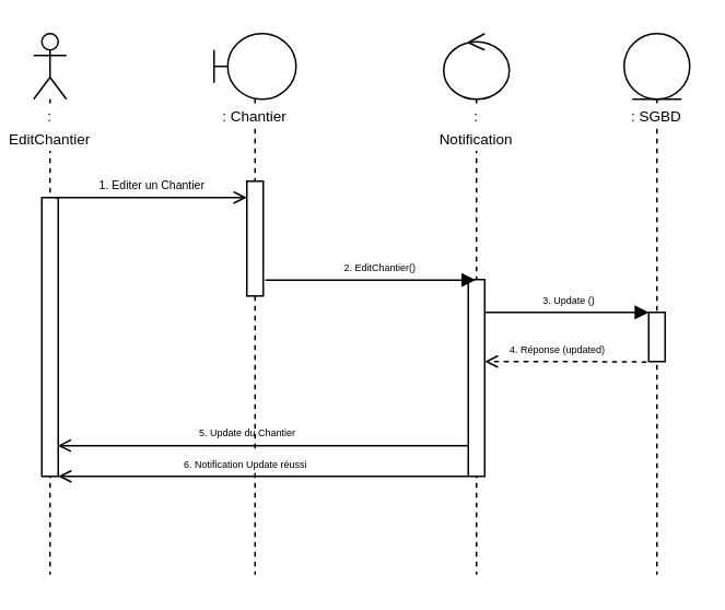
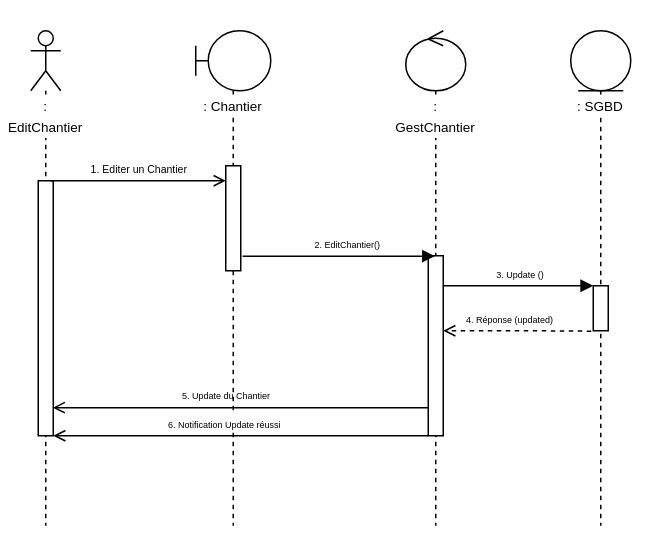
  <mxCell id="0" />
  <mxCell id="1" parent="0" />
  <mxCell id="2" value="&lt;span style=&quot;font-size: 6px&quot;&gt;5. Update du Chantier&amp;nbsp;&lt;/span&gt;" style="html=1;verticalAlign=bottom;endArrow=open;endFill=0;entryX=0.967;entryY=0.89;entryDx=0;entryDy=0;entryPerimeter=0;" parent="1" source="8" target="4" edge="1"><mxGeometry x="0.088" width="80" relative="1" as="geometry"><mxPoint x="149.9" y="314.1" as="sourcePoint" /><mxPoint x="40" y="314" as="targetPoint" /><mxPoint as="offset" /></mxGeometry></mxCell>
  <mxCell id="3" value="&lt;font style=&quot;font-size: 9px&quot;&gt;: EditChantier&lt;/font&gt;" style="shape=umlLifeline;participant=umlActor;perimeter=lifelinePerimeter;whiteSpace=wrap;html=1;container=1;collapsible=0;recursiveResize=0;verticalAlign=top;spacingTop=36;labelBackgroundColor=#ffffff;outlineConnect=0;" parent="1" vertex="1"><mxGeometry x="20" y="20" width="20" height="330" as="geometry" /></mxCell>
  <mxCell id="4" value="" style="html=1;points=[];perimeter=orthogonalPerimeter;" parent="3" vertex="1"><mxGeometry x="5" y="100" width="10" height="170" as="geometry" /></mxCell>
  <mxCell id="5" value="&lt;font style=&quot;font-size: 9px&quot;&gt;: Chantier&lt;/font&gt;" style="shape=umlLifeline;participant=umlBoundary;perimeter=lifelinePerimeter;whiteSpace=wrap;html=1;container=1;collapsible=0;recursiveResize=0;verticalAlign=top;spacingTop=36;labelBackgroundColor=#ffffff;outlineConnect=0;" parent="1" vertex="1"><mxGeometry x="130" y="20" width="50" height="330" as="geometry" /></mxCell>
  <mxCell id="6" value="" style="html=1;points=[];perimeter=orthogonalPerimeter;" parent="5" vertex="1"><mxGeometry x="20" y="90" width="10" height="70" as="geometry" /></mxCell>
  <mxCell id="7" value="&lt;font style=&quot;font-size: 7px&quot;&gt;1. Editer un Chantier&lt;/font&gt;" style="html=1;verticalAlign=bottom;endArrow=open;exitX=0.8;exitY=0;exitDx=0;exitDy=0;exitPerimeter=0;endFill=0;" parent="1" source="4" edge="1"><mxGeometry width="80" relative="1" as="geometry"><mxPoint x="40" y="120" as="sourcePoint" /><mxPoint x="150" y="120" as="targetPoint" /></mxGeometry></mxCell>
- <mxCell id="8" value="&lt;font style=&quot;font-size: 9px&quot;&gt;: Notification&lt;/font&gt;" style="shape=umlLifeline;participant=umlControl;perimeter=lifelinePerimeter;whiteSpace=wrap;html=1;container=1;collapsible=0;recursiveResize=0;verticalAlign=top;spacingTop=36;labelBackgroundColor=#ffffff;outlineConnect=0;" parent="1" vertex="1"><mxGeometry x="270" y="20" width="40" height="330" as="geometry" /></mxCell>
+ <mxCell id="8" value="&lt;font style=&quot;font-size: 9px&quot;&gt;: GestChantier&lt;/font&gt;" style="shape=umlLifeline;participant=umlControl;perimeter=lifelinePerimeter;whiteSpace=wrap;html=1;container=1;collapsible=0;recursiveResize=0;verticalAlign=top;spacingTop=36;labelBackgroundColor=#ffffff;outlineConnect=0;" parent="1" vertex="1"><mxGeometry x="270" y="20" width="40" height="330" as="geometry" /></mxCell>
  <mxCell id="9" value="" style="html=1;points=[];perimeter=orthogonalPerimeter;" parent="8" vertex="1"><mxGeometry x="15" y="150" width="10" height="120" as="geometry" /></mxCell>
  <mxCell id="10" value="&lt;font style=&quot;font-size: 6px&quot;&gt;2. EditChantier()&lt;/font&gt;" style="html=1;verticalAlign=bottom;endArrow=block;exitX=1.123;exitY=0.861;exitDx=0;exitDy=0;exitPerimeter=0;endFill=1;" parent="1" source="6" target="8" edge="1"><mxGeometry x="0.088" width="80" relative="1" as="geometry"><mxPoint x="153" y="230" as="sourcePoint" /><mxPoint x="286" y="177" as="targetPoint" /><mxPoint as="offset" /></mxGeometry></mxCell>
  <mxCell id="11" value="&lt;font style=&quot;font-size: 9px&quot;&gt;: SGBD&lt;/font&gt;" style="shape=umlLifeline;participant=umlEntity;perimeter=lifelinePerimeter;whiteSpace=wrap;html=1;container=1;collapsible=0;recursiveResize=0;verticalAlign=top;spacingTop=36;labelBackgroundColor=#ffffff;outlineConnect=0;" parent="1" vertex="1"><mxGeometry x="380" y="20" width="40" height="330" as="geometry" /></mxCell>
  <mxCell id="12" value="" style="html=1;points=[];perimeter=orthogonalPerimeter;" parent="11" vertex="1"><mxGeometry x="15" y="170" width="10" height="30" as="geometry" /></mxCell>
  <mxCell id="13" value="&lt;span style=&quot;font-size: 6px&quot;&gt;3. Update ()&amp;nbsp;&lt;/span&gt;" style="html=1;verticalAlign=bottom;endArrow=block;endFill=1;" parent="1" edge="1"><mxGeometry x="0.048" width="80" relative="1" as="geometry"><mxPoint x="295" y="190" as="sourcePoint" /><mxPoint x="395" y="190" as="targetPoint" /><mxPoint as="offset" /><Array as="points"><mxPoint x="350" y="190" /></Array></mxGeometry></mxCell>
  <mxCell id="14" value="&lt;font style=&quot;font-size: 6px&quot;&gt;4. Réponse (updated)&amp;nbsp;&lt;/font&gt;" style="html=1;verticalAlign=bottom;endArrow=open;exitX=-0.133;exitY=1.009;exitDx=0;exitDy=0;exitPerimeter=0;endFill=0;dashed=1;" parent="1" source="12" target="9" edge="1"><mxGeometry x="0.088" width="80" relative="1" as="geometry"><mxPoint x="169" y="180.3" as="sourcePoint" /><mxPoint x="299.5" y="180.3" as="targetPoint" /><mxPoint as="offset" /><Array as="points"><mxPoint x="350" y="220" /></Array></mxGeometry></mxCell>
  <mxCell id="15" value="&lt;span style=&quot;font-size: 6px&quot;&gt;6. Notification Update réussi&lt;/span&gt;" style="html=1;verticalAlign=bottom;endArrow=open;endFill=0;entryX=1;entryY=1;entryDx=0;entryDy=0;entryPerimeter=0;exitX=-0.013;exitY=1;exitDx=0;exitDy=0;exitPerimeter=0;" edge="1" parent="1" source="9" target="4"><mxGeometry x="0.088" width="80" relative="1" as="geometry"><mxPoint x="280" y="290" as="sourcePoint" /><mxPoint x="40" y="290" as="targetPoint" /><mxPoint as="offset" /></mxGeometry></mxCell>
